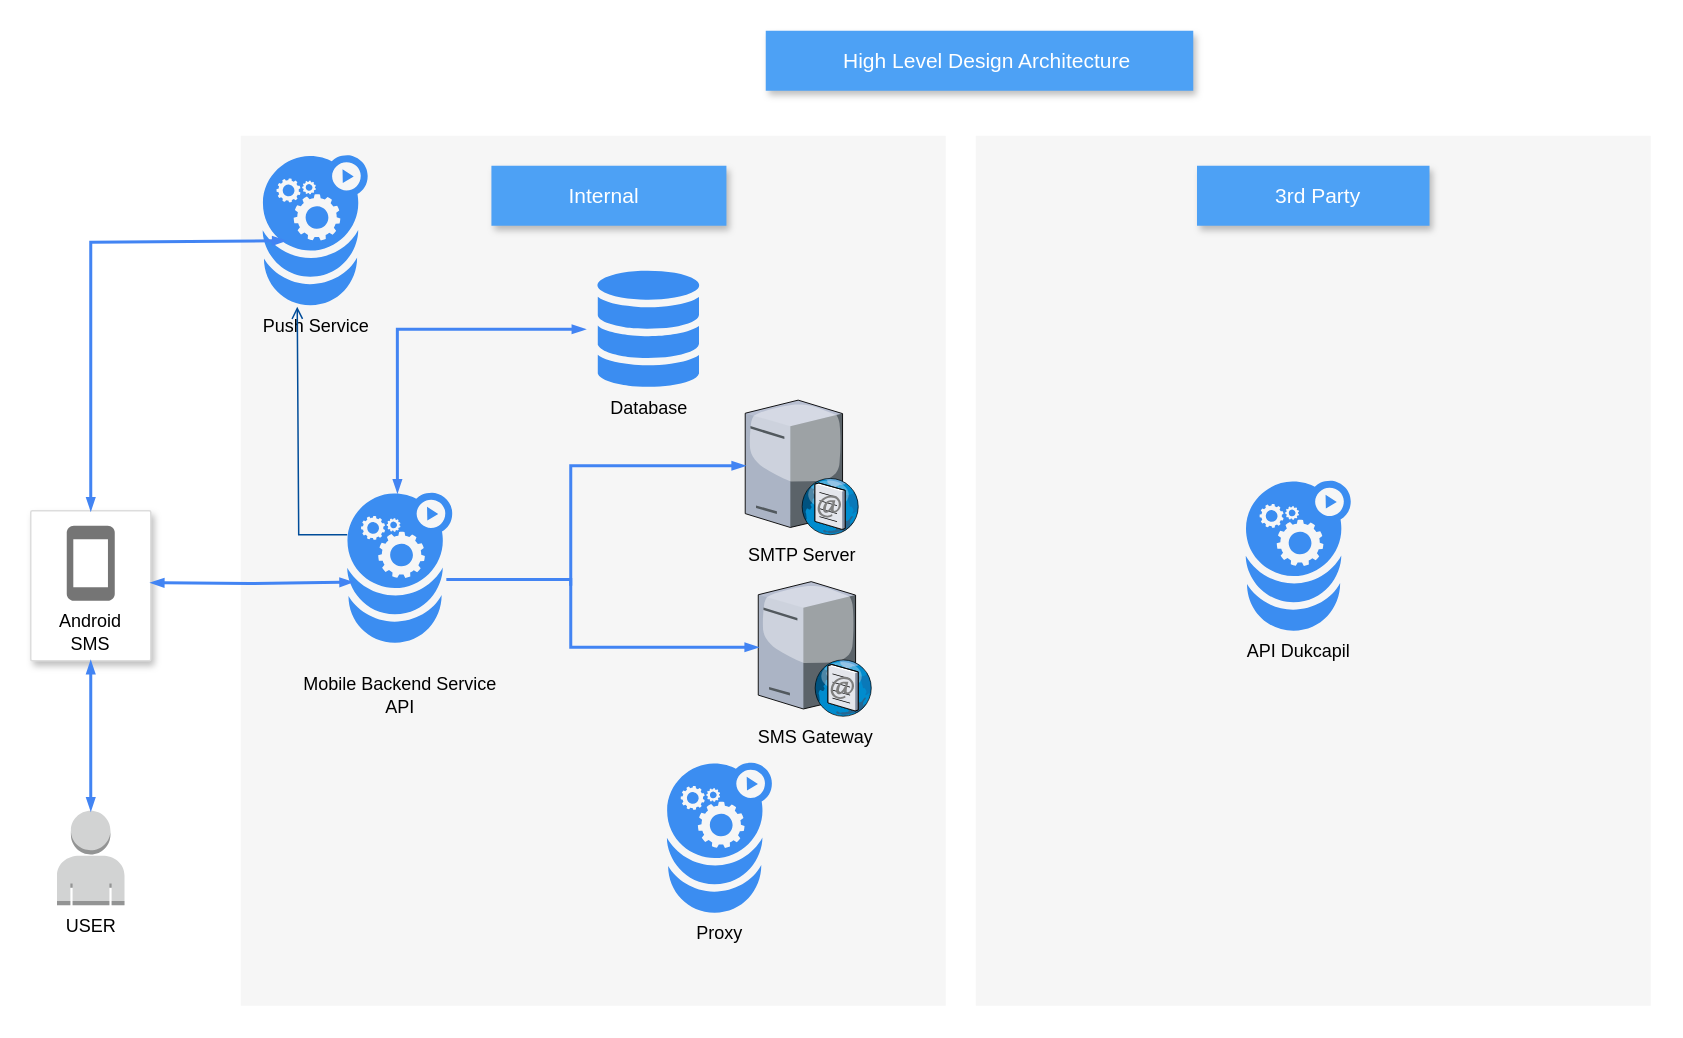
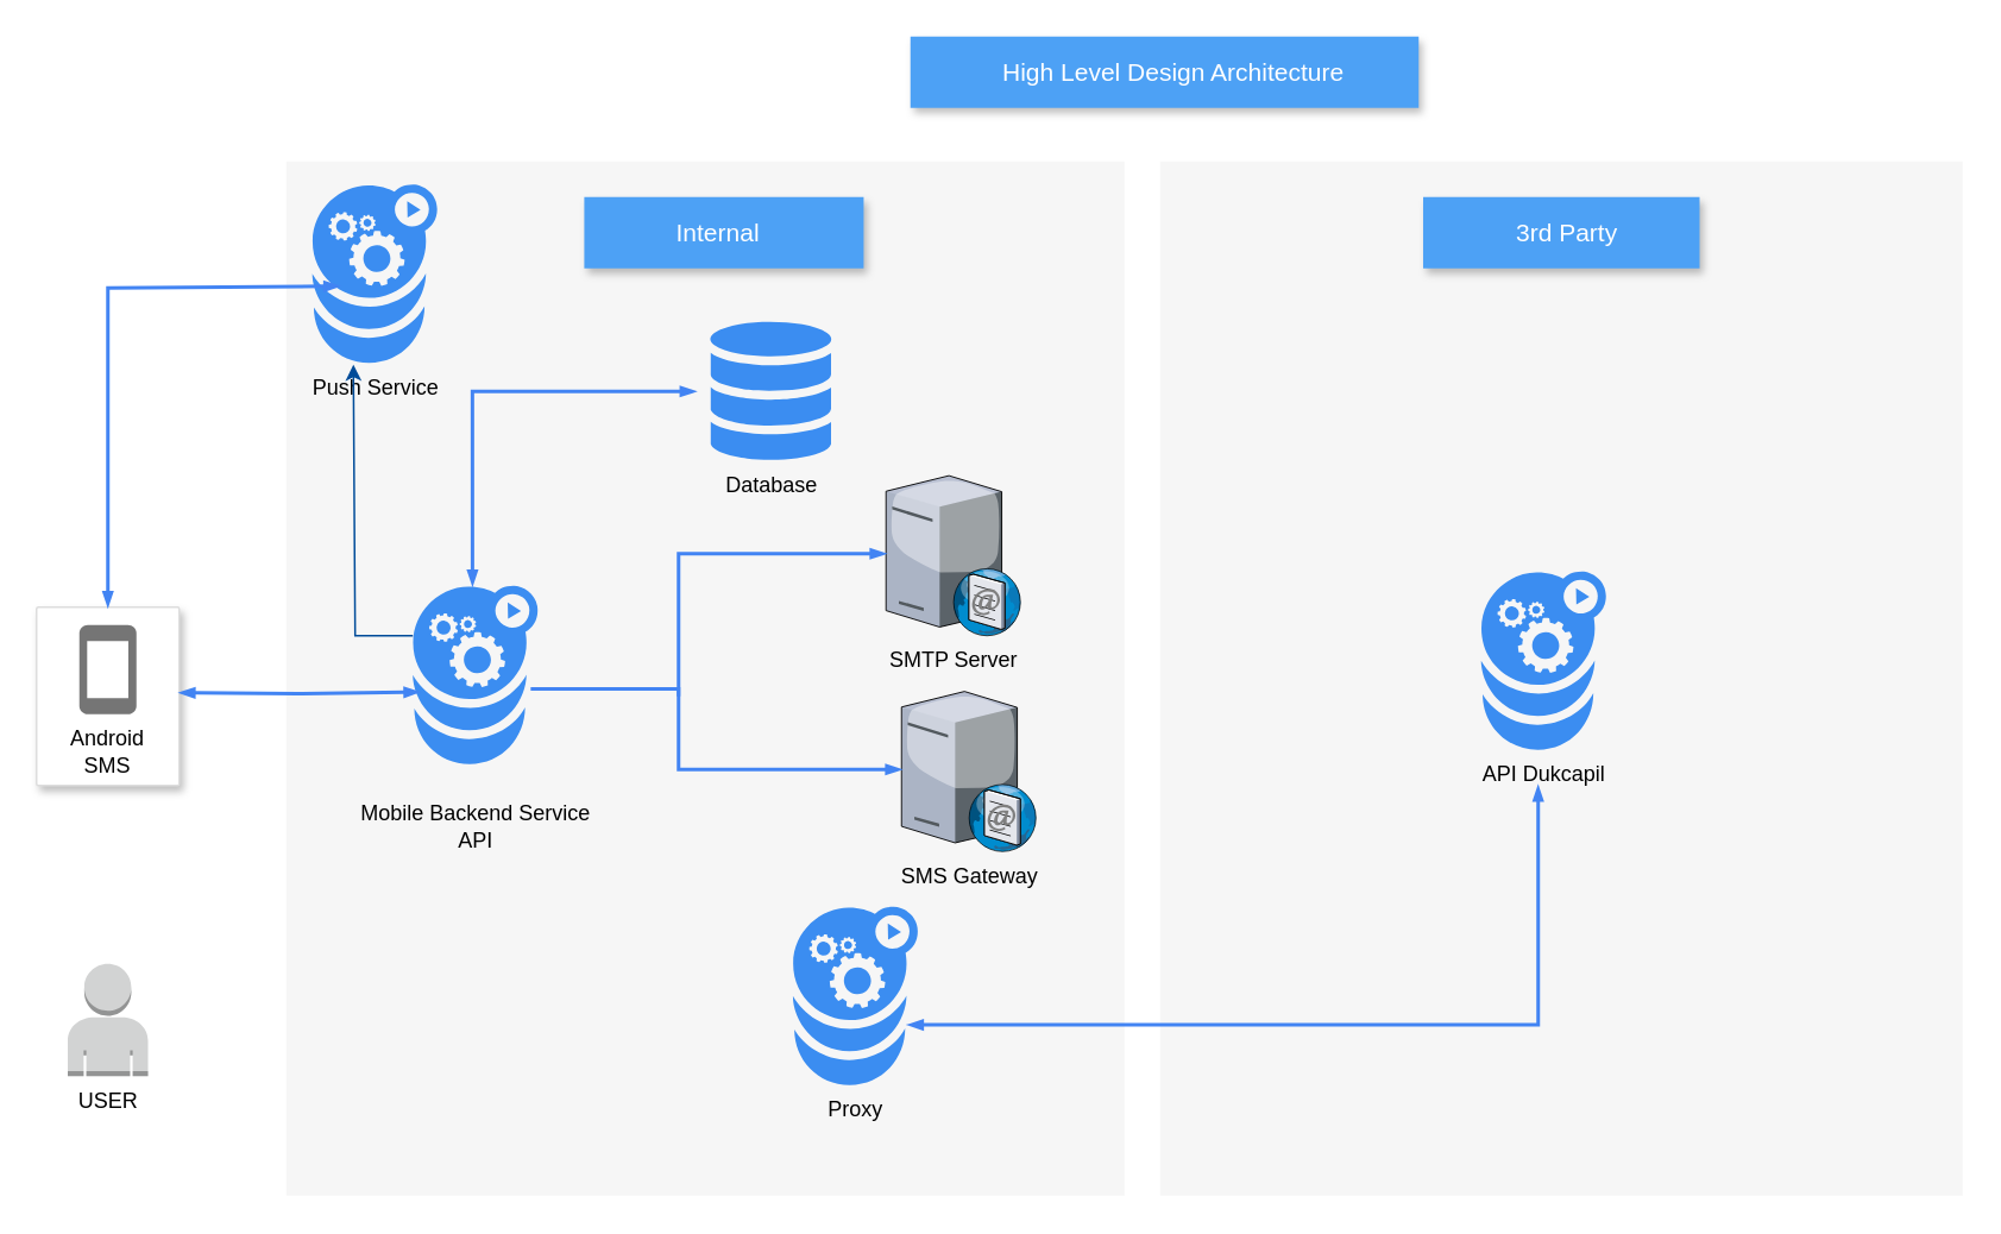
  <mxCell id="0" />
  <mxCell id="1" parent="0" />
  <mxCell id="2" value="" style="fillColor=#F6F6F6;strokeColor=none;shadow=0;gradientColor=none;fontSize=14;align=left;spacing=10;fontColor=#717171;9E9E9E;verticalAlign=top;spacingTop=-4;fontStyle=0;spacingLeft=40;html=1;" parent="1" vertex="1"><mxGeometry x="650" y="90" width="450" height="580" as="geometry" /></mxCell>
  <mxCell id="3" value="3rd Party" style="fillColor=#4DA1F5;strokeColor=none;shadow=1;gradientColor=none;fontSize=14;align=left;spacingLeft=50;fontColor=#ffffff;html=1;" parent="2" vertex="1"><mxGeometry x="147.5" y="20" width="155" height="40" as="geometry" /></mxCell>
  <mxCell id="4" value="API Dukcapil" style="sketch=0;html=1;aspect=fixed;strokeColor=none;shadow=0;fillColor=#3B8DF1;verticalAlign=top;labelPosition=center;verticalLabelPosition=bottom;shape=mxgraph.gcp2.service;fontColor=#000000;" parent="2" vertex="1"><mxGeometry x="180" y="230" width="70" height="100" as="geometry" /></mxCell>
  <mxCell id="5" value="High Level Design Architecture" style="fillColor=#4DA1F5;strokeColor=none;shadow=1;gradientColor=none;fontSize=14;align=left;spacingLeft=50;fontColor=#ffffff;html=1;" parent="1" vertex="1"><mxGeometry x="510" y="20" width="285" height="40" as="geometry" /></mxCell>
  <mxCell id="6" value="" style="edgeStyle=orthogonalEdgeStyle;fontSize=12;html=1;endArrow=oval;endFill=1;rounded=0;strokeWidth=2;endSize=6;startSize=4;dashed=0;strokeColor=#4284F3;" parent="1" edge="1"><mxGeometry width="100" relative="1" as="geometry"><mxPoint x="380" y="390" as="sourcePoint" /><mxPoint x="369.99" y="389.913" as="targetPoint" /></mxGeometry></mxCell>
  <mxCell id="7" value="&lt;font color=&quot;#000000&quot;&gt;Android&lt;br&gt;SMS&lt;/font&gt;" style="strokeColor=#dddddd;fillColor=#ffffff;shadow=1;strokeWidth=1;rounded=1;absoluteArcSize=1;arcSize=2;labelPosition=center;verticalLabelPosition=middle;align=center;verticalAlign=bottom;spacingLeft=0;fontColor=#999999;fontSize=12;whiteSpace=wrap;spacingBottom=2;html=1;" parent="1" vertex="1"><mxGeometry x="20" y="340" width="80" height="100" as="geometry" /></mxCell>
  <mxCell id="8" value="" style="dashed=0;html=1;fillColor=#757575;strokeColor=none;shape=mxgraph.gcp2.phone;part=1;" parent="7" vertex="1"><mxGeometry x="0.5" width="32" height="50" relative="1" as="geometry"><mxPoint x="-16" y="10" as="offset" /></mxGeometry></mxCell>
  <mxCell id="9" value="" style="fillColor=#F6F6F6;strokeColor=none;shadow=0;gradientColor=none;fontSize=14;align=left;spacing=10;fontColor=#000000;9E9E9E;verticalAlign=top;spacingTop=-4;fontStyle=0;spacingLeft=40;html=1;" parent="1" vertex="1"><mxGeometry x="160" y="90" width="470" height="580" as="geometry" /></mxCell>
  <mxCell id="10" value="Internal" style="fillColor=#4DA1F5;strokeColor=none;shadow=1;gradientColor=none;fontSize=14;align=left;spacingLeft=50;fontColor=#ffffff;html=1;" parent="9" vertex="1"><mxGeometry x="167.111" y="20" width="156.667" height="40" as="geometry" /></mxCell>
  <mxCell id="11" value="&lt;br&gt;Mobile Backend&amp;nbsp;Service&lt;br&gt;API" style="sketch=0;html=1;aspect=fixed;strokeColor=none;shadow=0;fillColor=#3B8DF1;verticalAlign=top;labelPosition=center;verticalLabelPosition=bottom;shape=mxgraph.gcp2.service;fontColor=#000000;" parent="9" vertex="1"><mxGeometry x="70.978" y="238" width="70" height="100" as="geometry" /></mxCell>
  <mxCell id="12" value="&lt;span style=&quot;&quot;&gt;&lt;font color=&quot;#000000&quot;&gt;Database&lt;br&gt;&lt;/font&gt;&lt;/span&gt;" style="sketch=0;html=1;aspect=fixed;strokeColor=none;shadow=0;fillColor=#3B8DF1;verticalAlign=top;labelPosition=center;verticalLabelPosition=bottom;shape=mxgraph.gcp2.cloud_monitoring;labelBackgroundColor=none;" parent="9" vertex="1"><mxGeometry x="237.089" y="90" width="70" height="77.78" as="geometry" /></mxCell>
  <mxCell id="13" value="" style="edgeStyle=orthogonalEdgeStyle;fontSize=12;html=1;endArrow=blockThin;endFill=1;rounded=0;strokeWidth=2;endSize=4;startSize=4;dashed=0;strokeColor=#4284F3;startArrow=blockThin;startFill=1;exitX=0.929;exitY=0.578;exitDx=0;exitDy=0;exitPerimeter=0;" parent="9" edge="1"><mxGeometry width="100" relative="1" as="geometry"><mxPoint x="104.444" y="238" as="sourcePoint" /><mxPoint x="229.778" y="129" as="targetPoint" /><Array as="points"><mxPoint x="104.444" y="129" /></Array></mxGeometry></mxCell>
  <mxCell id="14" value="Proxy" style="sketch=0;html=1;aspect=fixed;strokeColor=none;shadow=0;fillColor=#3B8DF1;verticalAlign=top;labelPosition=center;verticalLabelPosition=bottom;shape=mxgraph.gcp2.service;fontColor=#000000;" parent="9" vertex="1"><mxGeometry x="284.089" y="418" width="70" height="100" as="geometry" /></mxCell>
  <mxCell id="15" value="&lt;font color=&quot;#000000&quot;&gt;SMTP Server&lt;/font&gt;" style="verticalLabelPosition=bottom;sketch=0;aspect=fixed;html=1;verticalAlign=top;strokeColor=none;align=center;outlineConnect=0;shape=mxgraph.citrix.smtp_server;" parent="9" vertex="1"><mxGeometry x="336.311" y="174" width="76" height="92" as="geometry" /></mxCell>
  <mxCell id="16" value="Push Service" style="sketch=0;html=1;aspect=fixed;strokeColor=none;shadow=0;fillColor=#3B8DF1;verticalAlign=top;labelPosition=center;verticalLabelPosition=bottom;shape=mxgraph.gcp2.service;fontColor=#000000;" vertex="1" parent="9"><mxGeometry x="14.622" y="13" width="70" height="100" as="geometry" /></mxCell>
- <mxCell id="17" value="" style="endArrow=open;html=1;rounded=0;entryX=0.329;entryY=1.01;entryDx=0;entryDy=0;entryPerimeter=0;exitX=0;exitY=0.28;exitDx=0;exitDy=0;exitPerimeter=0;strokeColor=#004C99;" edge="1" parent="9" source="11" target="16"><mxGeometry width="50" height="50" relative="1" as="geometry"><mxPoint x="208.889" y="260" as="sourcePoint" /><mxPoint x="261.111" y="210" as="targetPoint" /><Array as="points"><mxPoint x="38.644" y="266" /></Array></mxGeometry></mxCell>
+ <mxCell id="17" value="" style="endArrow=classic;html=1;rounded=0;entryX=0.329;entryY=1.01;entryDx=0;entryDy=0;entryPerimeter=0;exitX=0;exitY=0.28;exitDx=0;exitDy=0;exitPerimeter=0;strokeColor=#004C99;" edge="1" parent="9" source="11" target="16"><mxGeometry width="50" height="50" relative="1" as="geometry"><mxPoint x="208.889" y="260" as="sourcePoint" /><mxPoint x="261.111" y="210" as="targetPoint" /><Array as="points"><mxPoint x="38.644" y="266" /></Array></mxGeometry></mxCell>
  <mxCell id="18" value="" style="edgeStyle=orthogonalEdgeStyle;fontSize=12;html=1;endArrow=blockThin;endFill=1;rounded=0;strokeWidth=2;endSize=4;startSize=4;dashed=0;strokeColor=#4284F3;startArrow=blockThin;startFill=1;entryX=0.056;entryY=0.596;entryDx=0;entryDy=0;entryPerimeter=0;" parent="1" target="11" edge="1"><mxGeometry width="100" relative="1" as="geometry"><mxPoint x="100" y="388" as="sourcePoint" /><mxPoint x="185" y="388" as="targetPoint" /><Array as="points" /></mxGeometry></mxCell>
  <mxCell id="19" value="USER" style="outlineConnect=0;dashed=0;verticalLabelPosition=bottom;verticalAlign=top;align=center;html=1;shape=mxgraph.aws3.user;fillColor=#D2D3D3;gradientColor=none;" parent="1" vertex="1"><mxGeometry x="37.5" y="540" width="45" height="63" as="geometry" /></mxCell>
- <mxCell id="20" value="" style="edgeStyle=orthogonalEdgeStyle;fontSize=12;html=1;endArrow=blockThin;endFill=1;rounded=0;strokeWidth=2;endSize=4;startSize=4;dashed=0;strokeColor=#4284F3;startArrow=blockThin;startFill=1;exitX=0.5;exitY=0;exitDx=0;exitDy=0;exitPerimeter=0;entryX=0.5;entryY=1;entryDx=0;entryDy=0;" parent="1" source="19" target="7" edge="1"><mxGeometry width="100" relative="1" as="geometry"><mxPoint x="-50" y="403" as="sourcePoint" /><mxPoint x="60" y="460" as="targetPoint" /><Array as="points"><mxPoint x="60" y="530" /></Array></mxGeometry></mxCell>
+ <mxCell id="21" value="" style="edgeStyle=orthogonalEdgeStyle;fontSize=12;html=1;endArrow=blockThin;endFill=1;rounded=0;strokeWidth=2;endSize=4;startSize=4;dashed=0;strokeColor=#4284F3;startArrow=blockThin;startFill=1;exitX=0.918;exitY=0.662;exitDx=0;exitDy=0;exitPerimeter=0;entryX=0.457;entryY=1.2;entryDx=0;entryDy=0;entryPerimeter=0;" parent="1" source="14" target="4" edge="1"><mxGeometry width="100" relative="1" as="geometry"><mxPoint x="596" y="574" as="sourcePoint" /><mxPoint x="642" y="574" as="targetPoint" /><Array as="points" /></mxGeometry></mxCell>
  <mxCell id="22" value="&lt;font color=&quot;#000000&quot;&gt;SMS Gateway&lt;br&gt;&lt;/font&gt;" style="verticalLabelPosition=bottom;sketch=0;aspect=fixed;html=1;verticalAlign=top;strokeColor=none;align=center;outlineConnect=0;shape=mxgraph.citrix.smtp_server;" parent="1" vertex="1"><mxGeometry x="505" y="385" width="76" height="92" as="geometry" /></mxCell>
  <mxCell id="23" value="" style="edgeStyle=orthogonalEdgeStyle;fontSize=12;html=1;endArrow=blockThin;endFill=1;rounded=0;strokeWidth=2;endSize=4;startSize=4;dashed=0;strokeColor=#4284F3;exitX=0.944;exitY=0.578;exitDx=0;exitDy=0;exitPerimeter=0;" parent="1" source="11" target="22" edge="1"><mxGeometry width="100" relative="1" as="geometry"><mxPoint x="490" y="420" as="sourcePoint" /><mxPoint x="590" y="420" as="targetPoint" /><Array as="points"><mxPoint x="380" y="386" /><mxPoint x="380" y="431" /></Array></mxGeometry></mxCell>
  <mxCell id="24" value="" style="edgeStyle=orthogonalEdgeStyle;fontSize=12;html=1;endArrow=blockThin;endFill=1;rounded=0;strokeWidth=2;endSize=4;startSize=4;dashed=0;strokeColor=#4284F3;" parent="1" target="15" edge="1"><mxGeometry width="100" relative="1" as="geometry"><mxPoint x="380" y="390" as="sourcePoint" /><mxPoint x="590" y="420" as="targetPoint" /><Array as="points"><mxPoint x="380" y="310" /></Array></mxGeometry></mxCell>
  <mxCell id="25" value="" style="edgeStyle=orthogonalEdgeStyle;fontSize=12;html=1;endArrow=blockThin;endFill=1;rounded=0;strokeWidth=2;endSize=4;startSize=4;dashed=0;strokeColor=#4284F3;startArrow=blockThin;startFill=1;exitX=0.5;exitY=0;exitDx=0;exitDy=0;" edge="1" parent="1" source="7"><mxGeometry width="100" relative="1" as="geometry"><mxPoint x="29" y="160" as="sourcePoint" /><mxPoint x="190" y="160" as="targetPoint" /><Array as="points"><mxPoint x="60" y="161" /></Array></mxGeometry></mxCell>
